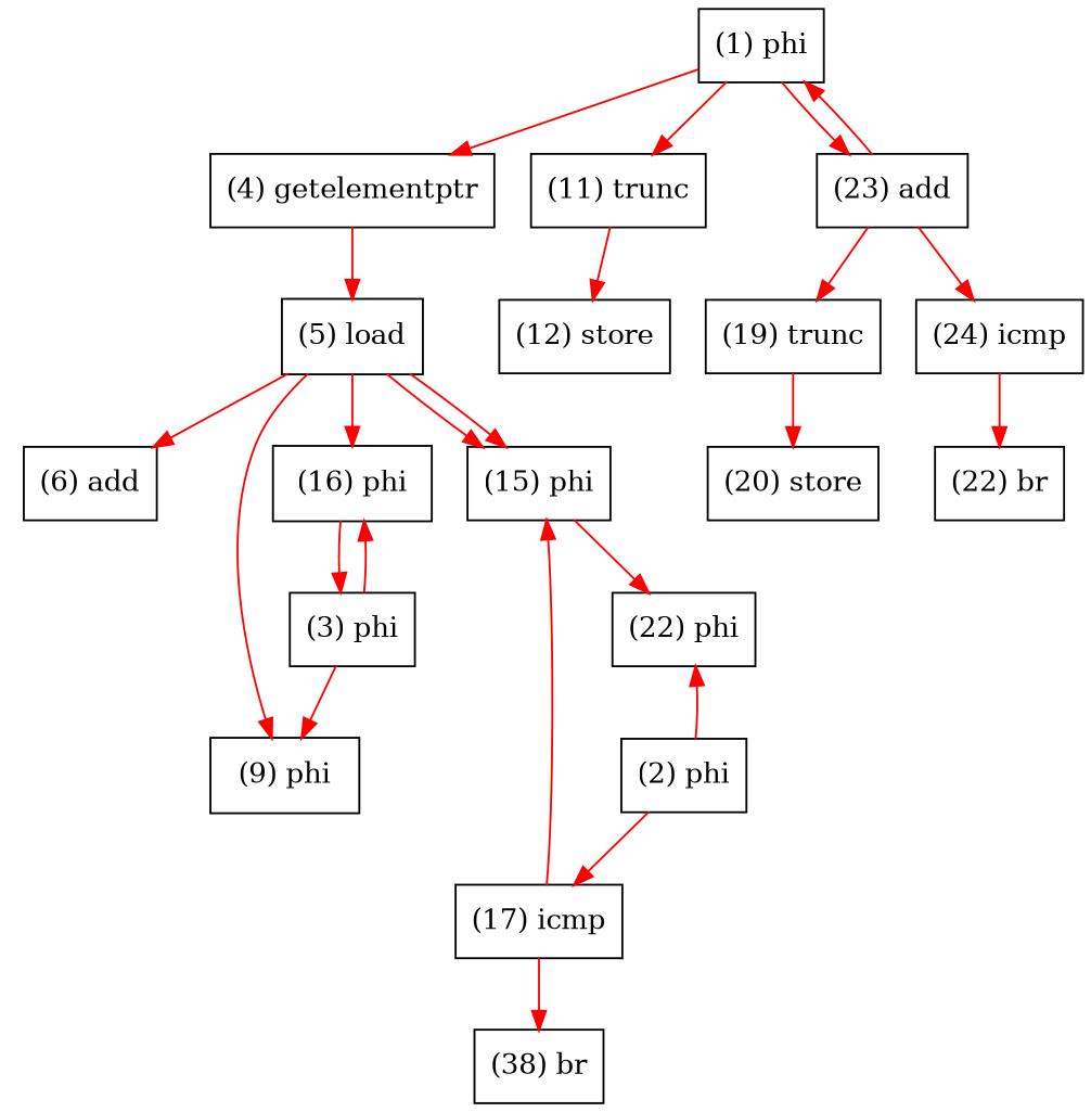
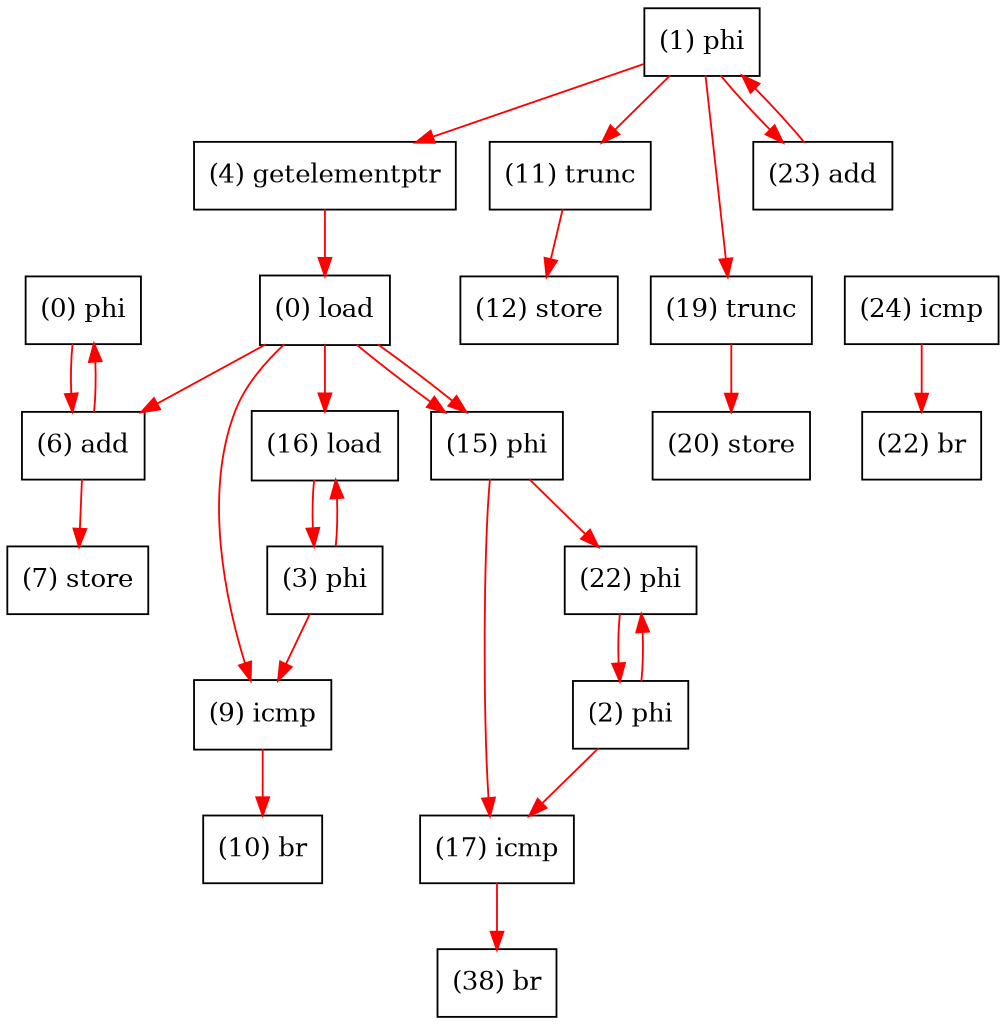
  digraph {
    node [shape=record]
    edge [color=red]
+   n1 [label="(0) phi"]
    n2 [label="(6) add"]
+   n3 [label="(7) store"]
    n4 [label="(1) phi"]
    n5 [label="(4) getelementptr"]
    n6 [label="(11) trunc"]
    n7 [label="(19) trunc"]
    n8 [label="(23) add"]
-   n9 [label="(5) load"]
+   n9 [label="(0) load"]
    n10 [label="(12) store"]
    n11 [label="(20) store"]
    n12 [label="(24) icmp"]
    n13 [label="(2) phi"]
    n14 [label="(17) icmp"]
    n15 [label="(22) phi"]
    n16 [label="(38) br"]
    n17 [label="(3) phi"]
-   n18 [label="(9) phi"]
-   n19 [label="(16) phi"]
+   n18 [label="(9) icmp"]
+   n19 [label="(16) load"]
+   n20 [label="(10) br"]
    n21 [label="(15) phi"]
    n22 [label="(22) br"]
+   n1 -> n2
+   n2 -> n1
+   n2 -> n3
    n4 -> n5
    n4 -> n6
-   n8 -> n7
+   n4 -> n7
    n4 -> n8
    n5 -> n9
    n6 -> n10
    n7 -> n11
    n8 -> n4
-   n8 -> n12
    n9 -> n2
    n9 -> n18
    n9 -> n19
    n9 -> n21
    n9 -> n21
    n12 -> n22
    n13 -> n14
    n13 -> n15
    n14 -> n16
+   n15 -> n13
    n17 -> n18
    n17 -> n19
+   n18 -> n20
    n19 -> n17
-   n14 -> n21
+   n21 -> n14
    n21 -> n15
  }
